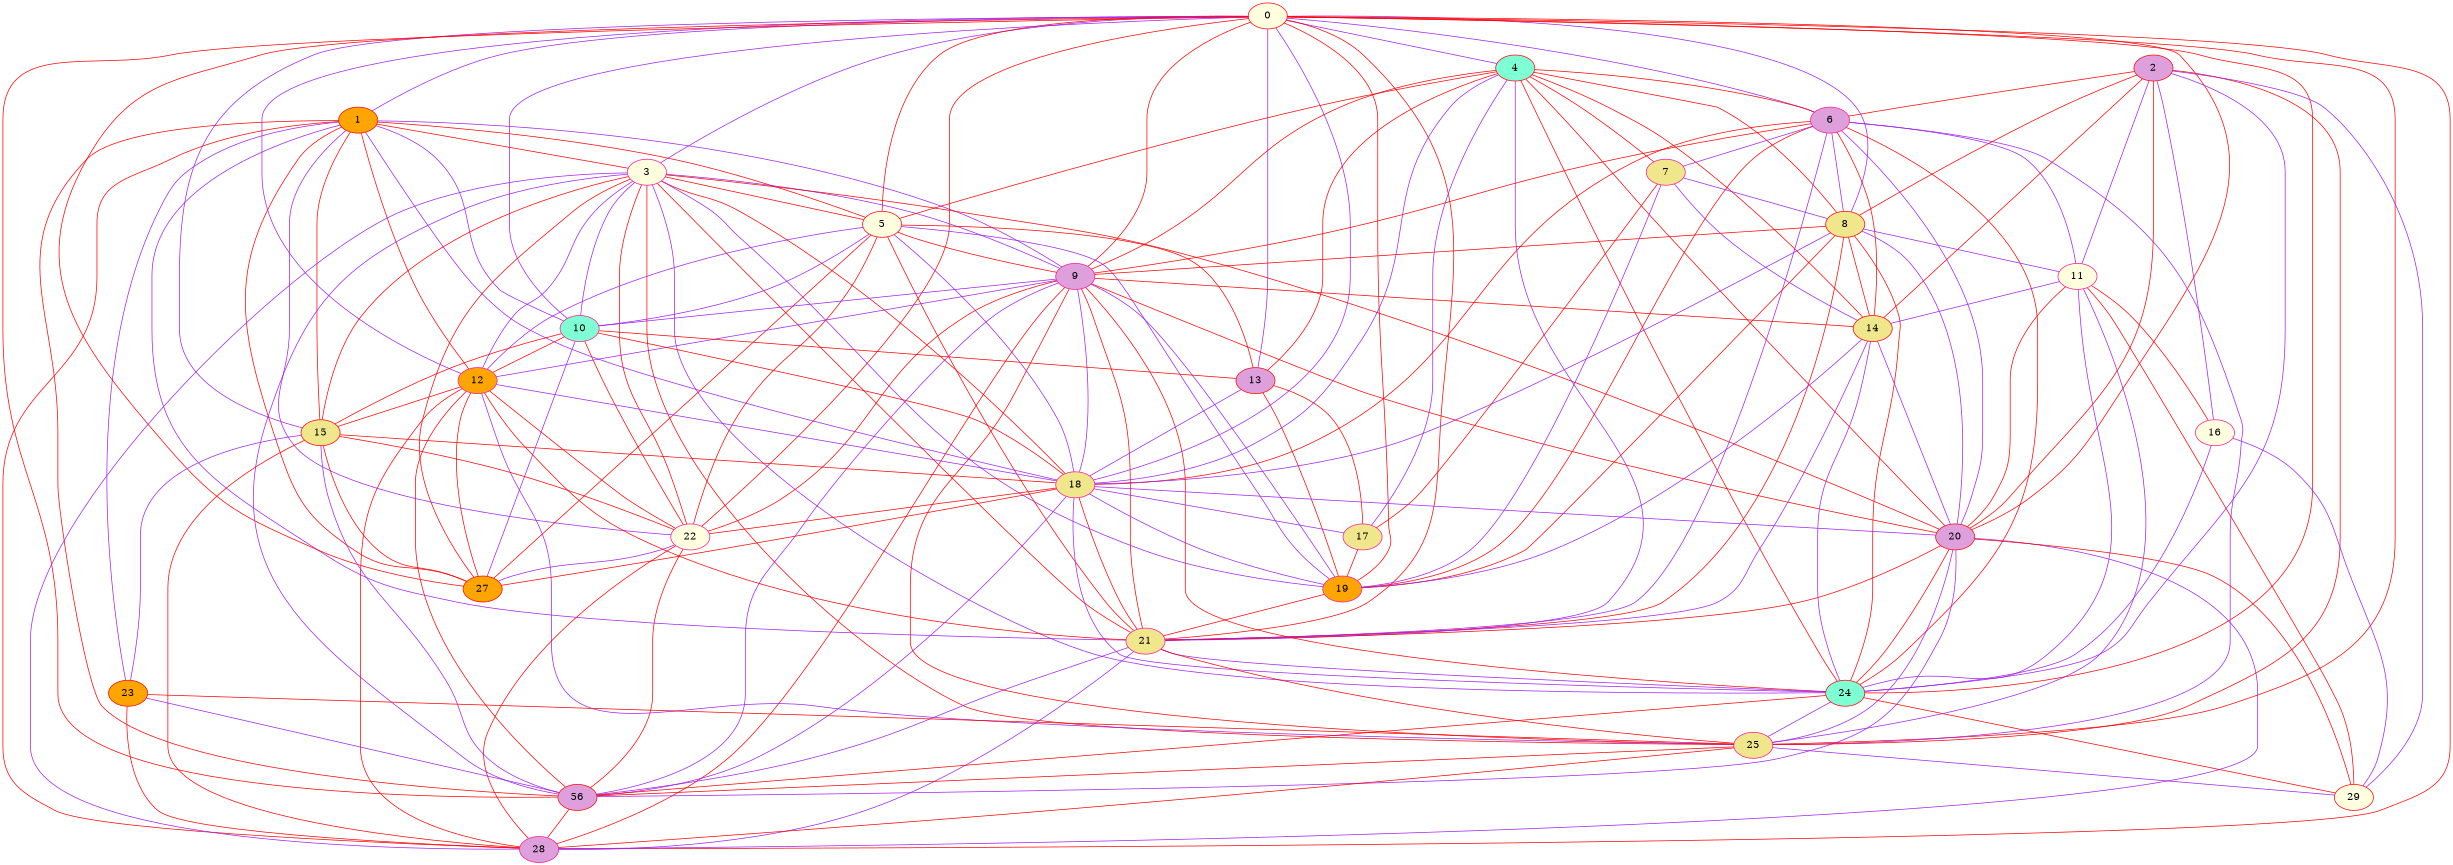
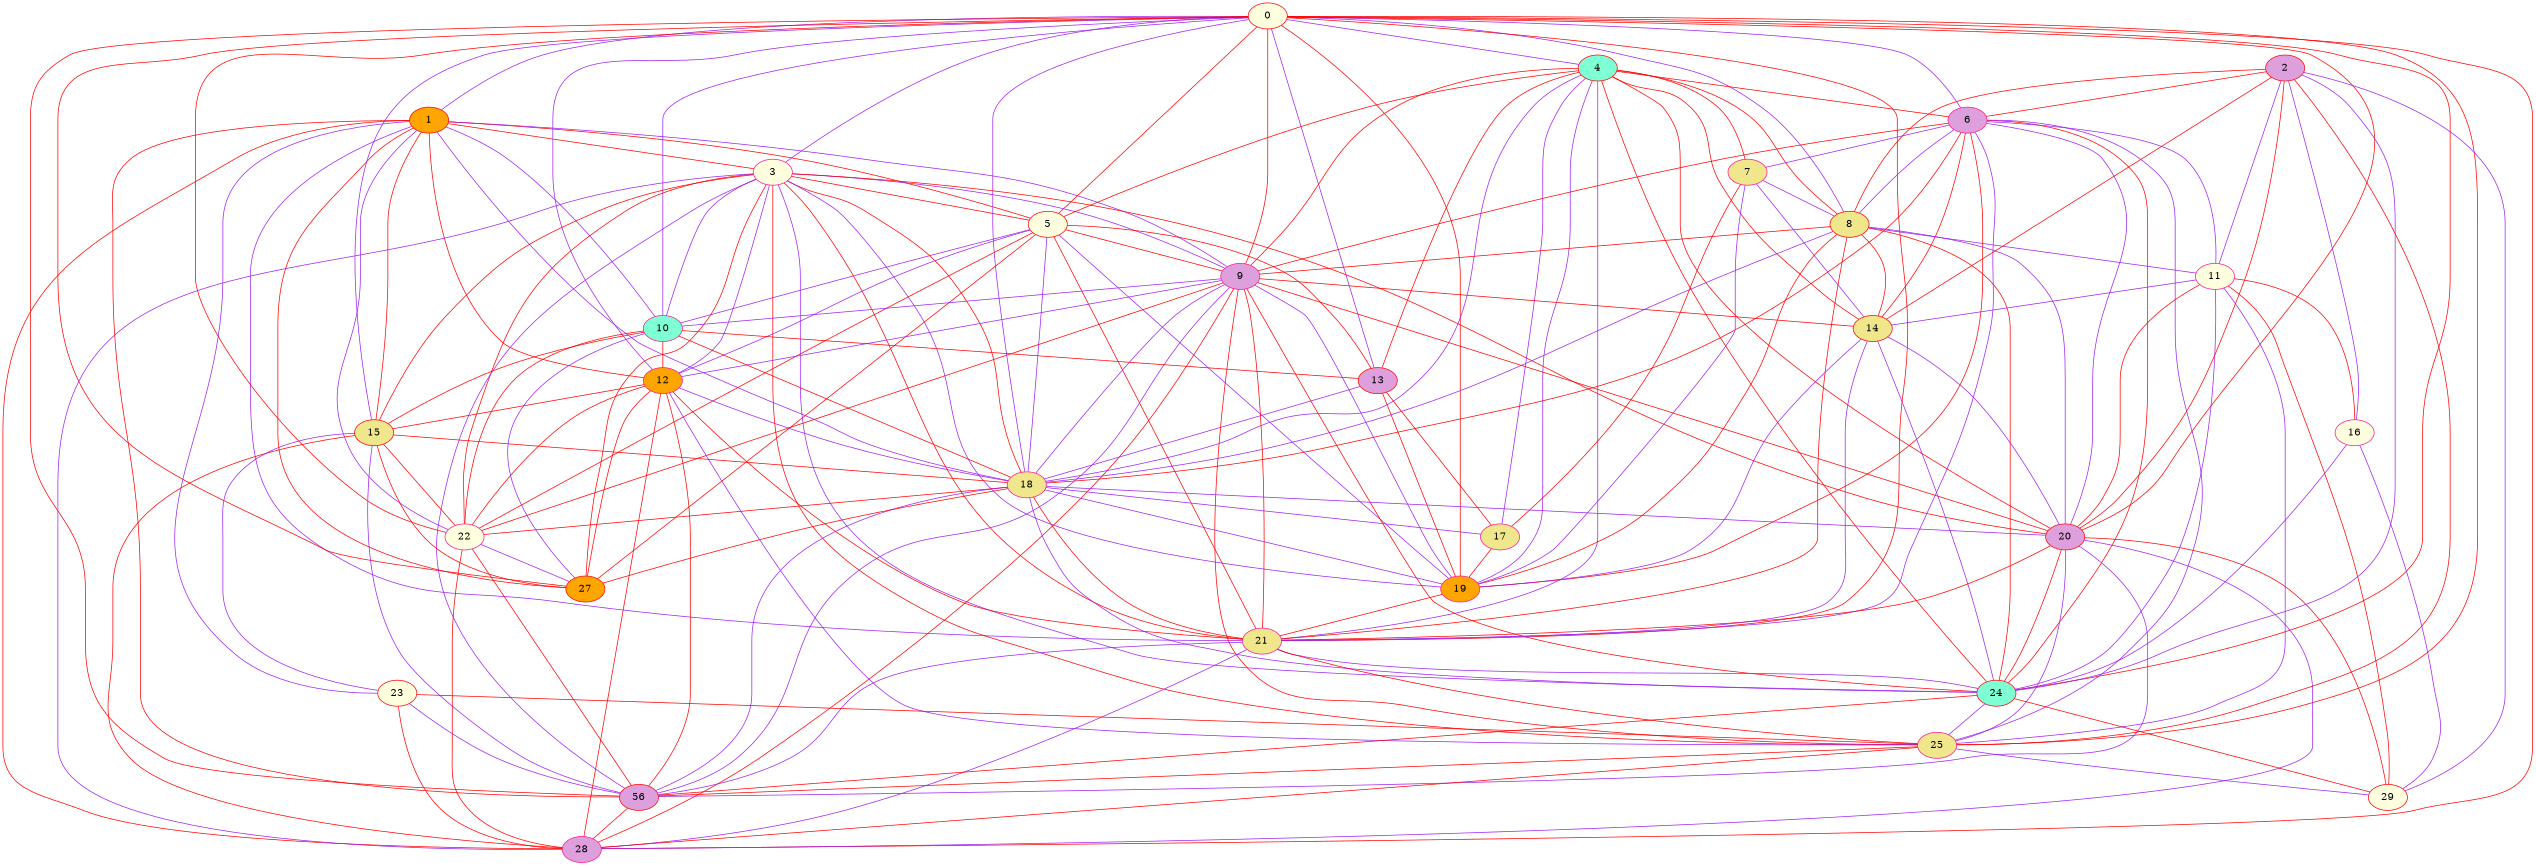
  graph {
    node [color=red fillcolor=lightyellow style=filled]
    edge [color=red]
    1 [fillcolor=orange]
    0
    3 [color=deeppink]
    4 [fillcolor=aquamarine]
    5
    6 [color=deeppink fillcolor=plum]
    8 [fillcolor=khaki]
    9 [color=deeppink fillcolor=plum]
    10 [color=deeppink fillcolor=aquamarine]
    12 [color=deeppink fillcolor=orange]
    13 [fillcolor=plum]
    15 [fillcolor=khaki]
    18 [color=deeppink fillcolor=khaki]
    19 [color=deeppink fillcolor=orange]
    20 [fillcolor=plum]
    21 [color=deeppink fillcolor=khaki]
    22 [color=deeppink]
    24 [fillcolor=aquamarine]
    25 [color=deeppink fillcolor=khaki]
    n20 [fillcolor=plum label=56]
    27 [fillcolor=orange]
    28 [color=deeppink fillcolor=plum]
-   23 [fillcolor=orange]
+   23
    14 [fillcolor=khaki]
    7 [color=deeppink fillcolor=khaki]
    17 [color=deeppink fillcolor=khaki]
    11 [color=deeppink]
    29
    2 [fillcolor=plum]
    16 [color=deeppink]
    1 -- 3
    1 -- 5
    1 -- 9 [color=purple]
    1 -- 10 [color=purple]
    1 -- 12
    1 -- 15
    1 -- 18 [color=purple]
    1 -- 21 [color=purple]
    1 -- 22 [color=purple]
    1 -- n20
    1 -- 27
    1 -- 28
    1 -- 23 [color=purple]
    0 -- 1 [color=purple]
    0 -- 3 [color=purple]
    0 -- 4 [color=purple]
    0 -- 5
    0 -- 6 [color=purple]
    0 -- 8 [color=purple]
    0 -- 9
    0 -- 10 [color=purple]
    0 -- 12 [color=purple]
    0 -- 13 [color=purple]
    0 -- 15 [color=purple]
    0 -- 18 [color=purple]
    0 -- 19
    0 -- 20
    0 -- 21
    0 -- 22
    0 -- 24
    0 -- 25
    0 -- n20
    0 -- 27
    0 -- 28
    3 -- 5
    3 -- 9 [color=purple]
    3 -- 10 [color=purple]
    3 -- 12 [color=purple]
    3 -- 15
    3 -- 18
    3 -- 19 [color=purple]
    3 -- 20
    3 -- 21
    3 -- 22
    3 -- 24 [color=purple]
    3 -- 25
    3 -- n20 [color=purple]
    3 -- 27
    3 -- 28 [color=purple]
    4 -- 5
    4 -- 6
    4 -- 8
    4 -- 9
    4 -- 13
    4 -- 18 [color=purple]
+   4 -- 19 [color=purple]
    4 -- 20
    4 -- 21 [color=purple]
    4 -- 24
    4 -- 14
    4 -- 7
    4 -- 17 [color=purple]
    5 -- 9
    5 -- 10 [color=purple]
    5 -- 12 [color=purple]
    5 -- 13
    5 -- 18 [color=purple]
    5 -- 19 [color=purple]
    5 -- 21
    5 -- 22
    5 -- 27
    6 -- 8 [color=purple]
    6 -- 9
    6 -- 18
    6 -- 19
    6 -- 20 [color=purple]
    6 -- 21 [color=purple]
    6 -- 24
    6 -- 25 [color=purple]
    6 -- 14
    6 -- 7 [color=purple]
    6 -- 11 [color=purple]
    8 -- 9
    8 -- 18 [color=purple]
    8 -- 19
    8 -- 20 [color=purple]
    8 -- 21
    8 -- 24
    8 -- 14
    8 -- 11 [color=purple]
    9 -- 10 [color=purple]
    9 -- 12 [color=purple]
    9 -- 18 [color=purple]
    9 -- 19 [color=purple]
    9 -- 20
    9 -- 21
    9 -- 22
    9 -- 24
    9 -- 25
    9 -- n20 [color=purple]
    9 -- 28
    9 -- 14
    10 -- 12
    10 -- 13
    10 -- 15
    10 -- 18
    10 -- 22
    10 -- 27 [color=purple]
    12 -- 15
    12 -- 18 [color=purple]
    12 -- 21
    12 -- 22
    12 -- 25 [color=purple]
    12 -- n20
    12 -- 27
    12 -- 28
    13 -- 18 [color=purple]
    13 -- 19
    13 -- 17
    15 -- 18
    15 -- 22
    15 -- n20 [color=purple]
    15 -- 27
    15 -- 28
    15 -- 23 [color=purple]
    18 -- 19 [color=purple]
    18 -- 20 [color=purple]
    18 -- 21
    18 -- 22
    18 -- 24 [color=purple]
    18 -- n20 [color=purple]
    18 -- 27
    18 -- 17 [color=purple]
    19 -- 21
    20 -- 21
    20 -- 24
    20 -- 25 [color=purple]
    20 -- n20 [color=purple]
    20 -- 28 [color=purple]
    20 -- 29
    21 -- 24 [color=purple]
    21 -- 25
    21 -- n20 [color=purple]
    21 -- 28 [color=purple]
    22 -- n20
    22 -- 27 [color=purple]
    22 -- 28
    24 -- 25 [color=purple]
    24 -- n20
    24 -- 29
    25 -- n20
    25 -- 28
    25 -- 29 [color=purple]
    n20 -- 28
    23 -- 25
    23 -- n20 [color=purple]
    23 -- 28
    14 -- 19 [color=purple]
    14 -- 20 [color=purple]
    14 -- 21 [color=purple]
    14 -- 24 [color=purple]
    7 -- 8 [color=purple]
    7 -- 19 [color=purple]
    7 -- 14 [color=purple]
    7 -- 17
    17 -- 19
    11 -- 20
    11 -- 24 [color=purple]
    11 -- 25 [color=purple]
    11 -- 14 [color=purple]
    11 -- 29
    11 -- 16
    2 -- 6
    2 -- 8
    2 -- 20
    2 -- 24 [color=purple]
    2 -- 25
    2 -- 14
    2 -- 11 [color=purple]
    2 -- 29 [color=purple]
    2 -- 16 [color=purple]
    16 -- 24 [color=purple]
    16 -- 29 [color=purple]
  }
